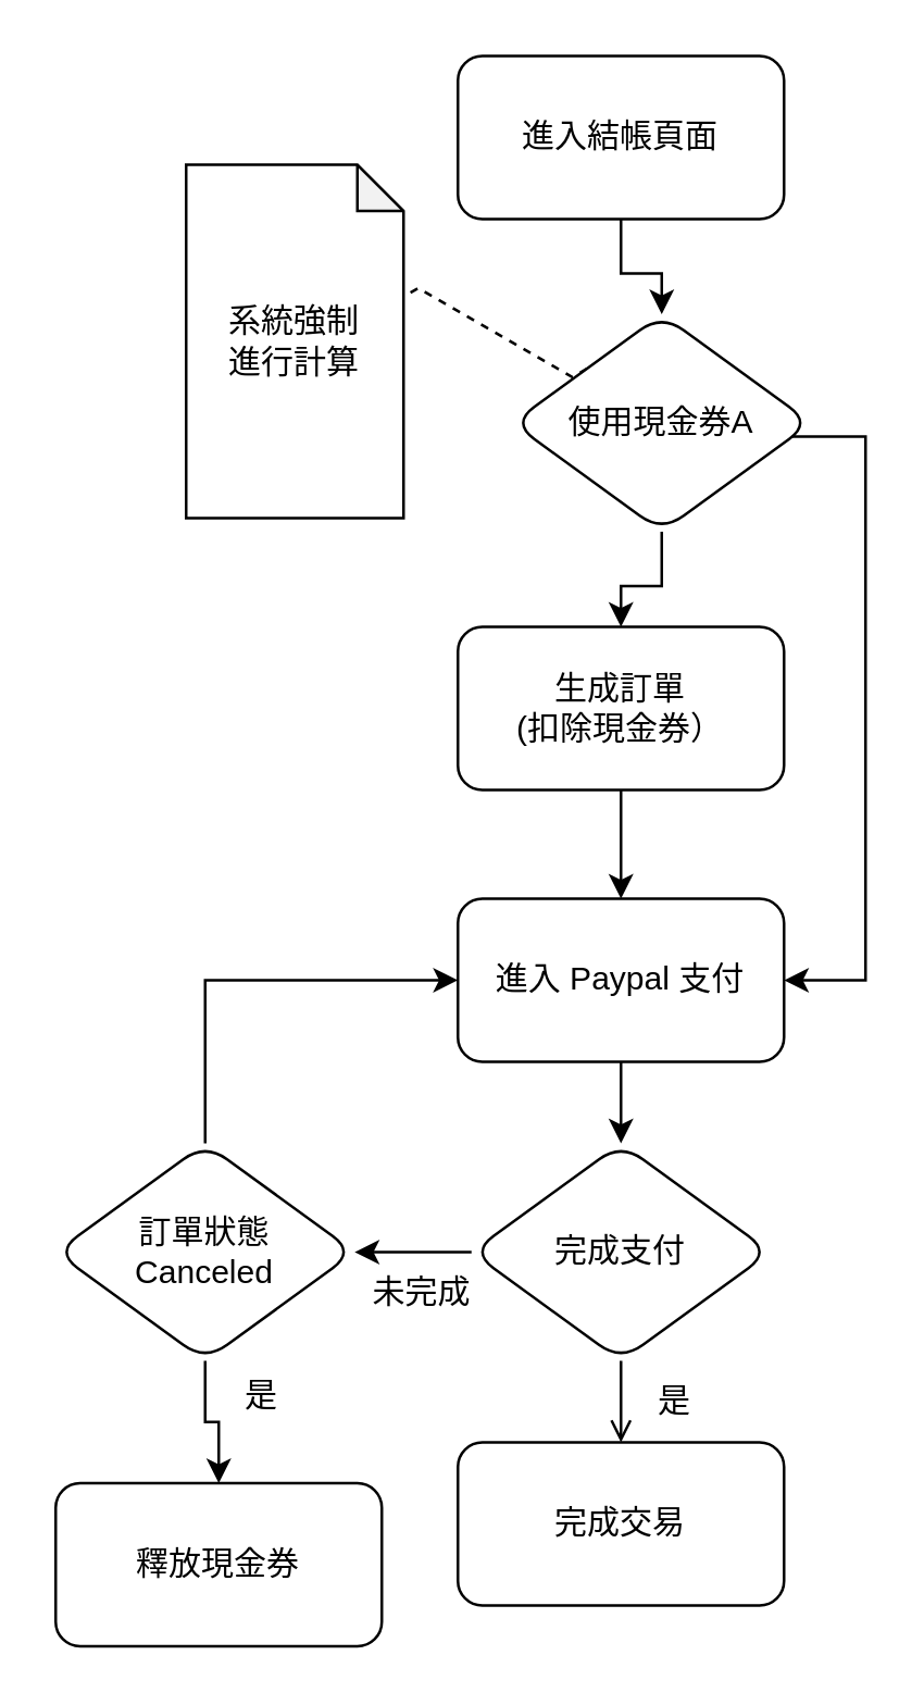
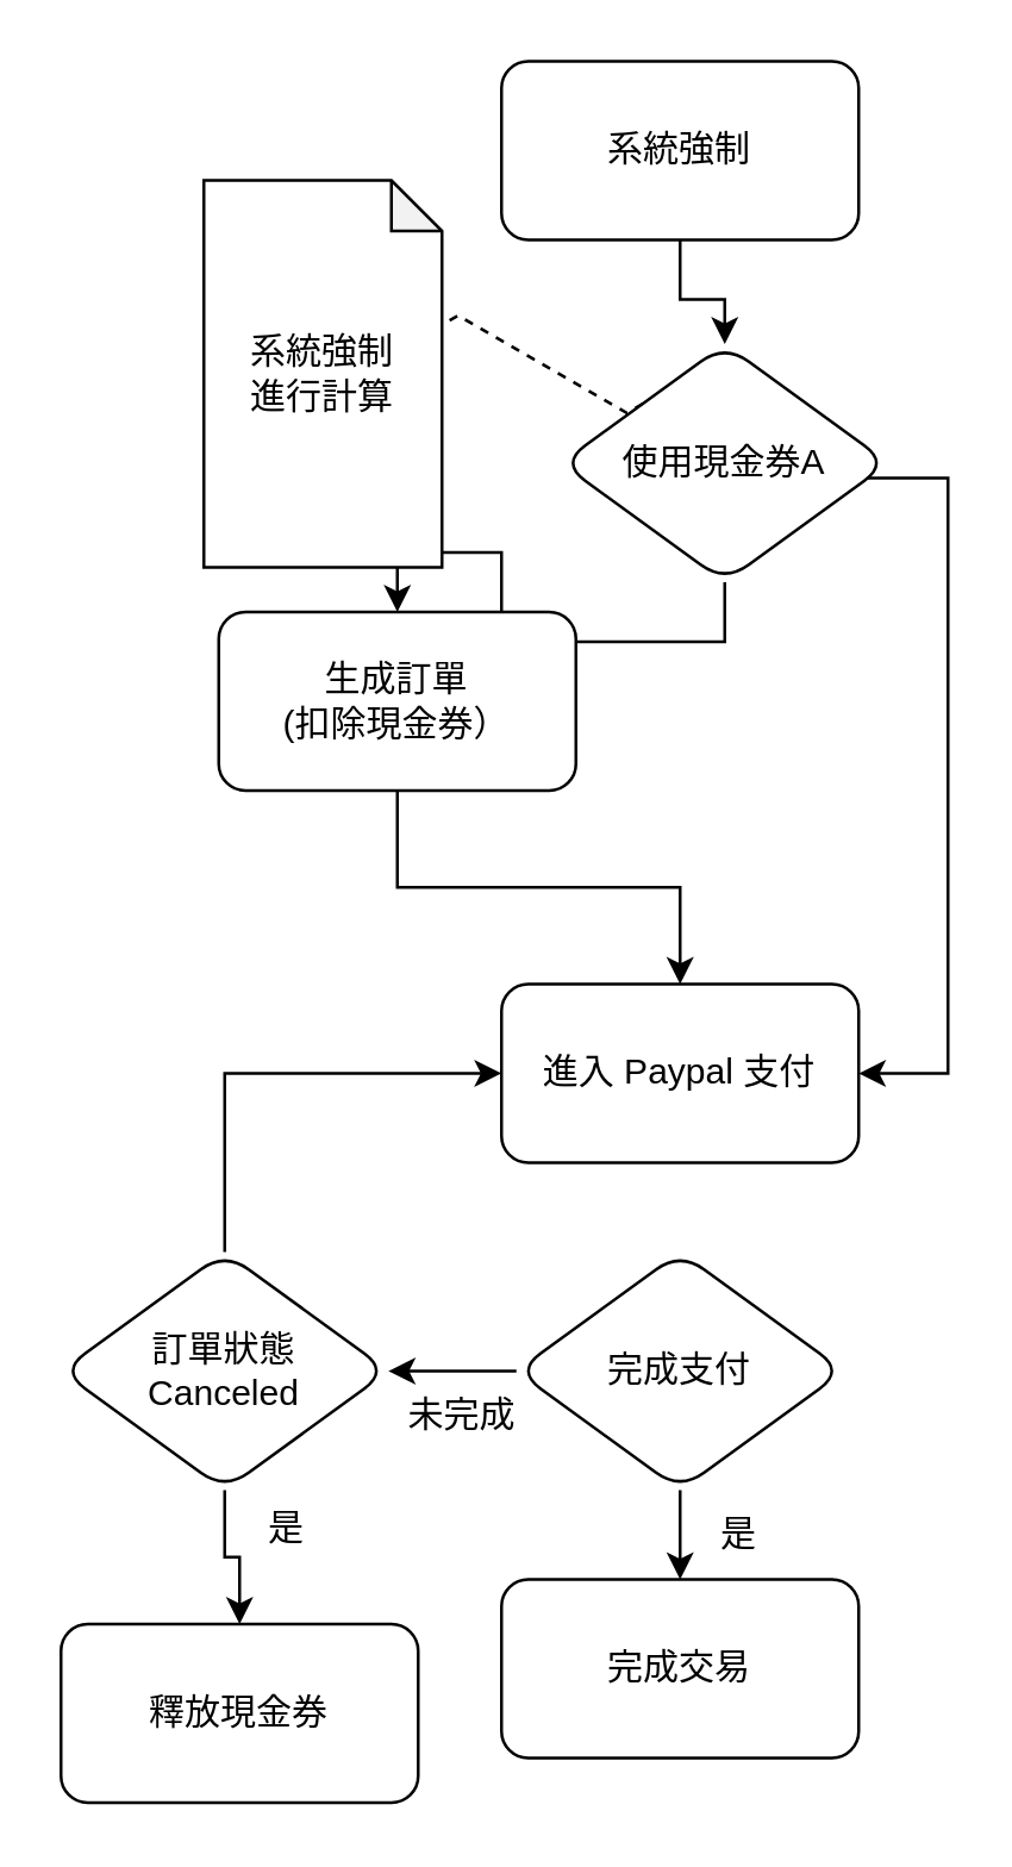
  <mxCell id="0" />
  <mxCell id="1" parent="0" />
  <mxCell id="2" value="" style="edgeStyle=orthogonalEdgeStyle;rounded=0;orthogonalLoop=1;jettySize=auto;html=1;entryX=0.5;entryY=0;entryDx=0;entryDy=0;" parent="1" source="3" target="7" edge="1"><mxGeometry relative="1" as="geometry"><mxPoint x="228.034" y="30" as="targetPoint" /></mxGeometry></mxCell>
- <mxCell id="3" value="進入結帳頁面" style="rounded=1;whiteSpace=wrap;html=1;" parent="1" vertex="1"><mxGeometry x="168" y="20" width="120" height="60" as="geometry" /></mxCell>
+ <mxCell id="3" value="系統強制" style="rounded=1;whiteSpace=wrap;html=1;" parent="1" vertex="1"><mxGeometry x="168" y="20" width="120" height="60" as="geometry" /></mxCell>
  <mxCell id="4" value="" style="edgeStyle=orthogonalEdgeStyle;rounded=0;orthogonalLoop=1;jettySize=auto;html=1;" parent="1" source="7" target="9" edge="1"><mxGeometry relative="1" as="geometry" /></mxCell>
  <mxCell id="5" style="edgeStyle=orthogonalEdgeStyle;rounded=0;orthogonalLoop=1;jettySize=auto;html=1;entryX=1;entryY=0.5;entryDx=0;entryDy=0;exitX=0.959;exitY=0.482;exitDx=0;exitDy=0;exitPerimeter=0;" parent="1" source="7" target="11" edge="1"><mxGeometry relative="1" as="geometry"><Array as="points"><mxPoint x="279" y="160" /><mxPoint x="318" y="160" /><mxPoint x="318" y="360" /></Array></mxGeometry></mxCell>
  <mxCell id="6" style="edgeStyle=isometricEdgeStyle;rounded=0;orthogonalLoop=1;jettySize=auto;html=1;entryX=0;entryY=0;entryDx=80;entryDy=48.5;entryPerimeter=0;exitX=0;exitY=0;exitDx=0;exitDy=0;dashed=1;endArrow=none;endFill=0;" parent="1" source="7" target="20" edge="1"><mxGeometry relative="1" as="geometry" /></mxCell>
  <mxCell id="7" value="使用現金券A" style="rhombus;whiteSpace=wrap;html=1;rounded=1;" parent="1" vertex="1"><mxGeometry x="188" y="115" width="110" height="80" as="geometry" /></mxCell>
  <mxCell id="8" value="" style="edgeStyle=orthogonalEdgeStyle;rounded=0;orthogonalLoop=1;jettySize=auto;html=1;" parent="1" source="9" target="11" edge="1"><mxGeometry relative="1" as="geometry" /></mxCell>
- <mxCell id="9" value="生成訂單&lt;br&gt;(扣除現金券）" style="whiteSpace=wrap;html=1;rounded=1;" parent="1" vertex="1"><mxGeometry x="168" y="230" width="120" height="60" as="geometry" /></mxCell>
- <mxCell id="10" value="" style="edgeStyle=orthogonalEdgeStyle;rounded=0;orthogonalLoop=1;jettySize=auto;html=1;" parent="1" source="11" target="14" edge="1"><mxGeometry relative="1" as="geometry" /></mxCell>
+ <mxCell id="9" value="生成訂單&lt;br&gt;(扣除現金券）" style="whiteSpace=wrap;html=1;rounded=1;" parent="1" vertex="1"><mxGeometry x="73" y="205" width="120" height="60" as="geometry" /></mxCell>
  <mxCell id="11" value="進入 Paypal 支付" style="whiteSpace=wrap;html=1;rounded=1;" parent="1" vertex="1"><mxGeometry x="168" y="330" width="120" height="60" as="geometry" /></mxCell>
  <mxCell id="12" style="edgeStyle=orthogonalEdgeStyle;rounded=0;orthogonalLoop=1;jettySize=auto;html=1;entryX=1;entryY=0.5;entryDx=0;entryDy=0;" parent="1" source="14" target="17" edge="1"><mxGeometry relative="1" as="geometry" /></mxCell>
- <mxCell id="13" value="" style="edgeStyle=orthogonalEdgeStyle;rounded=0;orthogonalLoop=1;jettySize=auto;html=1;endArrow=open;" parent="1" source="14" target="18" edge="1"><mxGeometry relative="1" as="geometry" /></mxCell>
+ <mxCell id="13" value="" style="edgeStyle=orthogonalEdgeStyle;rounded=0;orthogonalLoop=1;jettySize=auto;html=1;" parent="1" source="14" target="18" edge="1"><mxGeometry relative="1" as="geometry" /></mxCell>
  <mxCell id="14" value="完成支付" style="rhombus;whiteSpace=wrap;html=1;rounded=1;" parent="1" vertex="1"><mxGeometry x="173" y="420" width="110" height="80" as="geometry" /></mxCell>
  <mxCell id="15" value="" style="edgeStyle=orthogonalEdgeStyle;rounded=0;orthogonalLoop=1;jettySize=auto;html=1;" parent="1" source="17" target="19" edge="1"><mxGeometry relative="1" as="geometry" /></mxCell>
  <mxCell id="16" style="edgeStyle=orthogonalEdgeStyle;rounded=0;orthogonalLoop=1;jettySize=auto;html=1;entryX=0;entryY=0.5;entryDx=0;entryDy=0;exitX=0.5;exitY=0;exitDx=0;exitDy=0;" parent="1" source="17" target="11" edge="1"><mxGeometry relative="1" as="geometry" /></mxCell>
  <mxCell id="17" value="訂單狀態&lt;br&gt;Canceled" style="rhombus;whiteSpace=wrap;html=1;rounded=1;" parent="1" vertex="1"><mxGeometry x="20" y="420" width="110" height="80" as="geometry" /></mxCell>
  <mxCell id="18" value="完成交易" style="whiteSpace=wrap;html=1;rounded=1;" parent="1" vertex="1"><mxGeometry x="168" y="530" width="120" height="60" as="geometry" /></mxCell>
  <mxCell id="19" value="釋放現金券" style="whiteSpace=wrap;html=1;rounded=1;" parent="1" vertex="1"><mxGeometry x="20" y="545" width="120" height="60" as="geometry" /></mxCell>
  <mxCell id="20" value="系統強制&lt;br&gt;進行計算" style="shape=note;whiteSpace=wrap;html=1;backgroundOutline=1;darkOpacity=0.05;size=17;" parent="1" vertex="1"><mxGeometry x="68" y="60" width="80" height="130" as="geometry" /></mxCell>
  <mxCell id="21" value="是" style="text;html=1;strokeColor=none;fillColor=none;align=center;verticalAlign=middle;whiteSpace=wrap;rounded=0;" parent="1" vertex="1"><mxGeometry x="218" y="500" width="60" height="30" as="geometry" /></mxCell>
  <mxCell id="22" value="未完成" style="text;html=1;strokeColor=none;fillColor=none;align=center;verticalAlign=middle;whiteSpace=wrap;rounded=0;" parent="1" vertex="1"><mxGeometry x="125" y="460" width="60" height="30" as="geometry" /></mxCell>
  <mxCell id="23" value="是" style="text;html=1;strokeColor=none;fillColor=none;align=center;verticalAlign=middle;whiteSpace=wrap;rounded=0;" parent="1" vertex="1"><mxGeometry x="66" y="498" width="60" height="30" as="geometry" /></mxCell>
